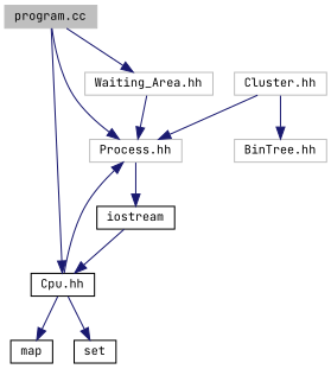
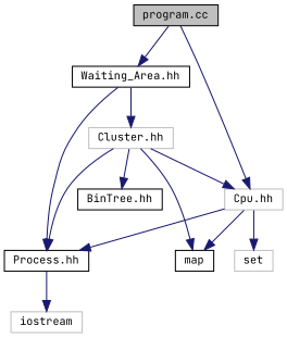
  digraph {
    fontname="JetBrains Mono"
    node [color=black fillcolor=white fontname="JetBrains Mono" fontsize=10 shape=record style=filled]
    edge [color=midnightblue fontname="JetBrains Mono" fontsize=10 labelfontname=Helvetica labelfontsize=10 style=solid]
-   n1 [color=grey75 fillcolor=grey75 fontcolor=black height=0.2 label="program.cc" width=0.4]
-   n2 [color=grey75 height=0.2 label="Waiting_Area.hh" width=0.4]
-   n3 [color=grey75 height=0.2 label="Process.hh" width=0.4]
-   n4 [height=0.2 label="Cpu.hh" width=0.4]
+   n1 [fillcolor=grey75 fontcolor=black height=0.2 label="program.cc" width=0.4]
+   n2 [height=0.2 label="Waiting_Area.hh" width=0.4]
+   n3 [height=0.2 label="Process.hh" width=0.4]
+   n4 [color=grey75 height=0.2 label="Cpu.hh" width=0.4]
    n5 [color=grey75 height=0.2 label="Cluster.hh" width=0.4]
-   n6 [height=0.2 label=iostream width=0.4]
-   n7 [color=grey75 height=0.2 label="BinTree.hh" width=0.4]
+   n6 [color=grey75 height=0.2 label=iostream width=0.4]
+   n7 [height=0.2 label="BinTree.hh" width=0.4]
    n8 [height=0.2 label=map width=0.4]
-   n9 [height=0.2 label=set width=0.4]
+   n9 [color=grey75 height=0.2 label=set width=0.4]
    n1 -> n2
-   n1 -> n3
    n1 -> n4
    n2 -> n3
+   n2 -> n5
    n3 -> n6
    n4 -> n3
    n4 -> n8
    n4 -> n9
    n5 -> n3
-   n6 -> n4
+   n5 -> n4
    n5 -> n7
+   n5 -> n8
  }
